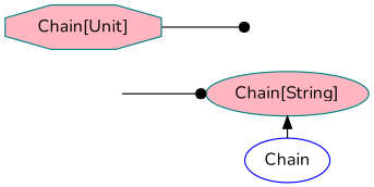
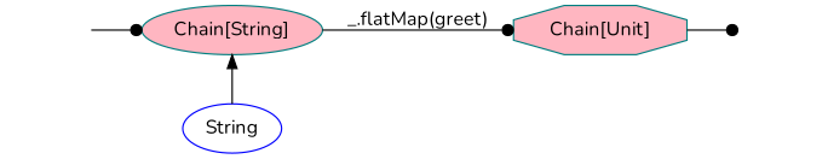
  digraph {
    fontname=Nunito
    rankdir=LR
    node [fontname=Nunito style=filled]
    edge [fontname=Nunito arrowhead=dot]
    n1 [color=teal fillcolor=lightpink group=up label="Chain[String]" shape=ellipse]
-   String [color=blue fillcolor=white group=down shape=ellipse label=Chain]
+   String [color=blue fillcolor=white group=down shape=ellipse]
    n3 [color=teal fillcolor=lightpink group=down label="Chain[Unit]" shape=octagon]
    Start [style=invis]
    Goal [style=invis]
    subgraph sub_1 {
      rank=same
      n1
      String
    }
    n1 -> String [dir=back arrowhead=""]
+   n1 -> n3 [label="_.flatMap(greet)"]
    n3 -> Goal
    Start -> n1
  }
